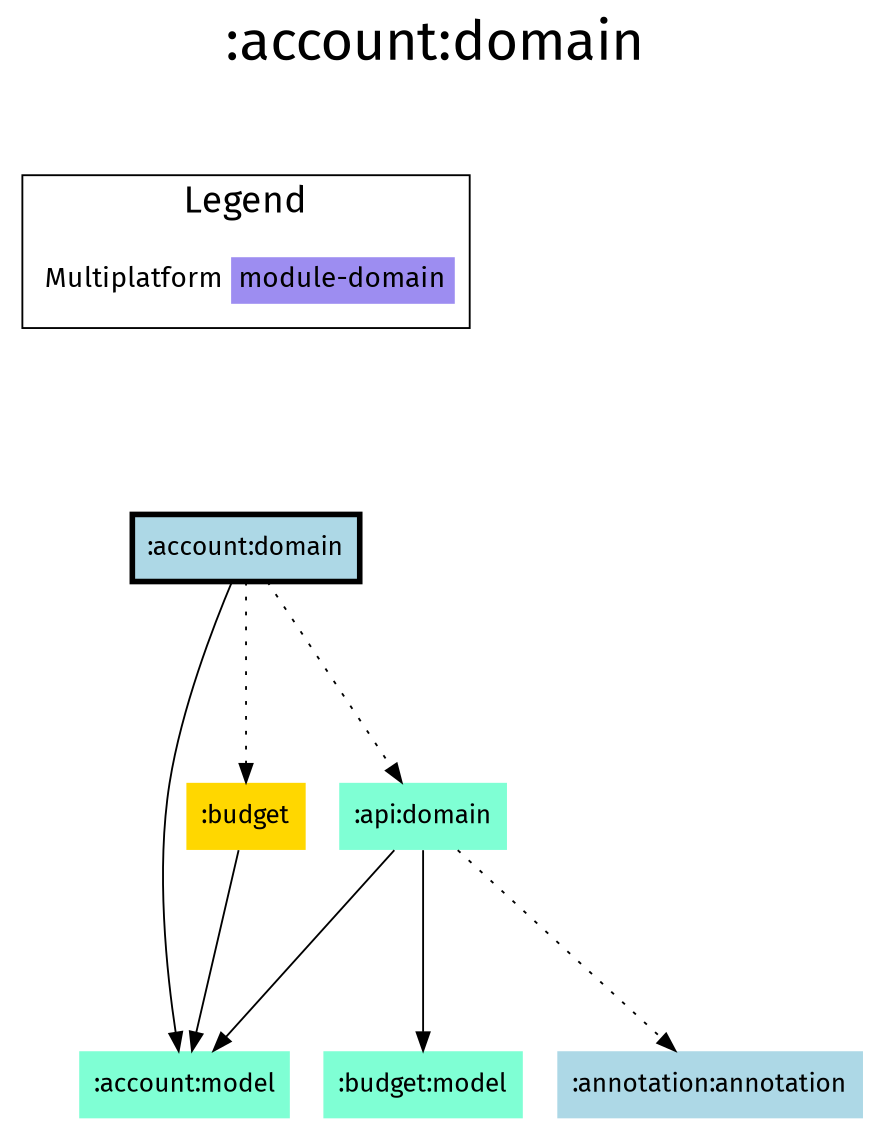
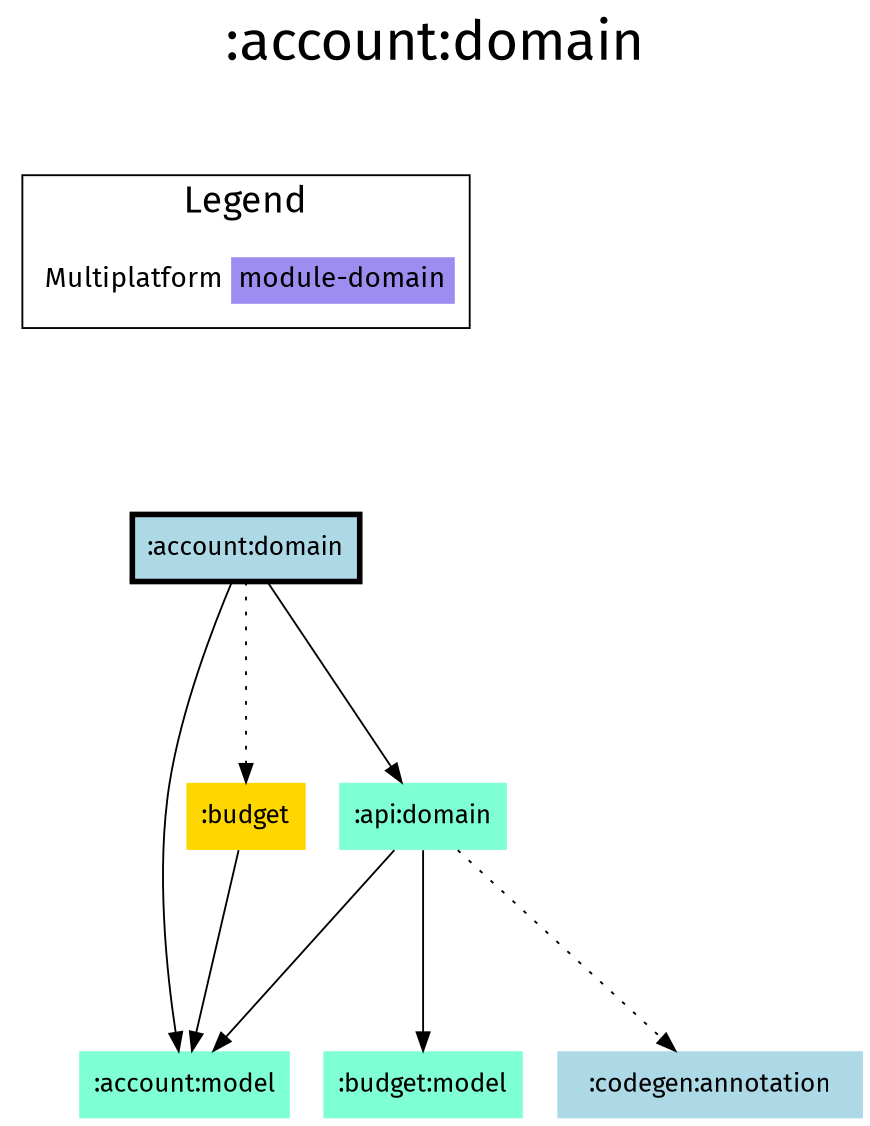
  digraph {
    fontname="Fira Sans"
    fontsize=30
    label=":account:domain"
    labelloc=t
    rankdir=TB
    ranksep=1.5
    node [fillcolor=aquamarine fontname="Fira Sans" shape=none style=filled]
    edge [dir=forward fontname="Fira Sans"]
    ":account:domain" [color=black fillcolor=lightblue penwidth=3 shape=box]
    n2 [fillcolor="#FFFFFF" fontsize=15 label=< <TABLE BORDER="0" CELLBORDER="0" CELLSPACING="0" CELLPADDING="4"> <TR><TD>Multiplatform</TD><TD BGCOLOR="#9D8DF1">module-domain</TD></TR> </TABLE> > margin=0]
    ":account:model"
    n4 [label=":api:domain"]
    n5 [fillcolor=gold label=":budget"]
    ":budget:model"
-   ":codegen:annotation" [fillcolor=lightblue label=":annotation:annotation"]
+   ":codegen:annotation" [fillcolor=lightblue]
    subgraph sub_1 {
      rank=same
      ":account:domain"
    }
    subgraph cluster_2 {
      fontsize=20
      label=Legend
      n2
    }
    ":account:domain" -> ":account:model"
-   ":account:domain" -> n4 [style=dotted]
+   ":account:domain" -> n4 [style=solid]
    ":account:domain" -> n5 [style=dotted]
    n2 -> ":account:domain" [style=invis]
    n4 -> ":account:model"
    n4 -> ":budget:model"
    n4 -> ":codegen:annotation" [style=dotted]
    n5 -> ":account:model"
  }
